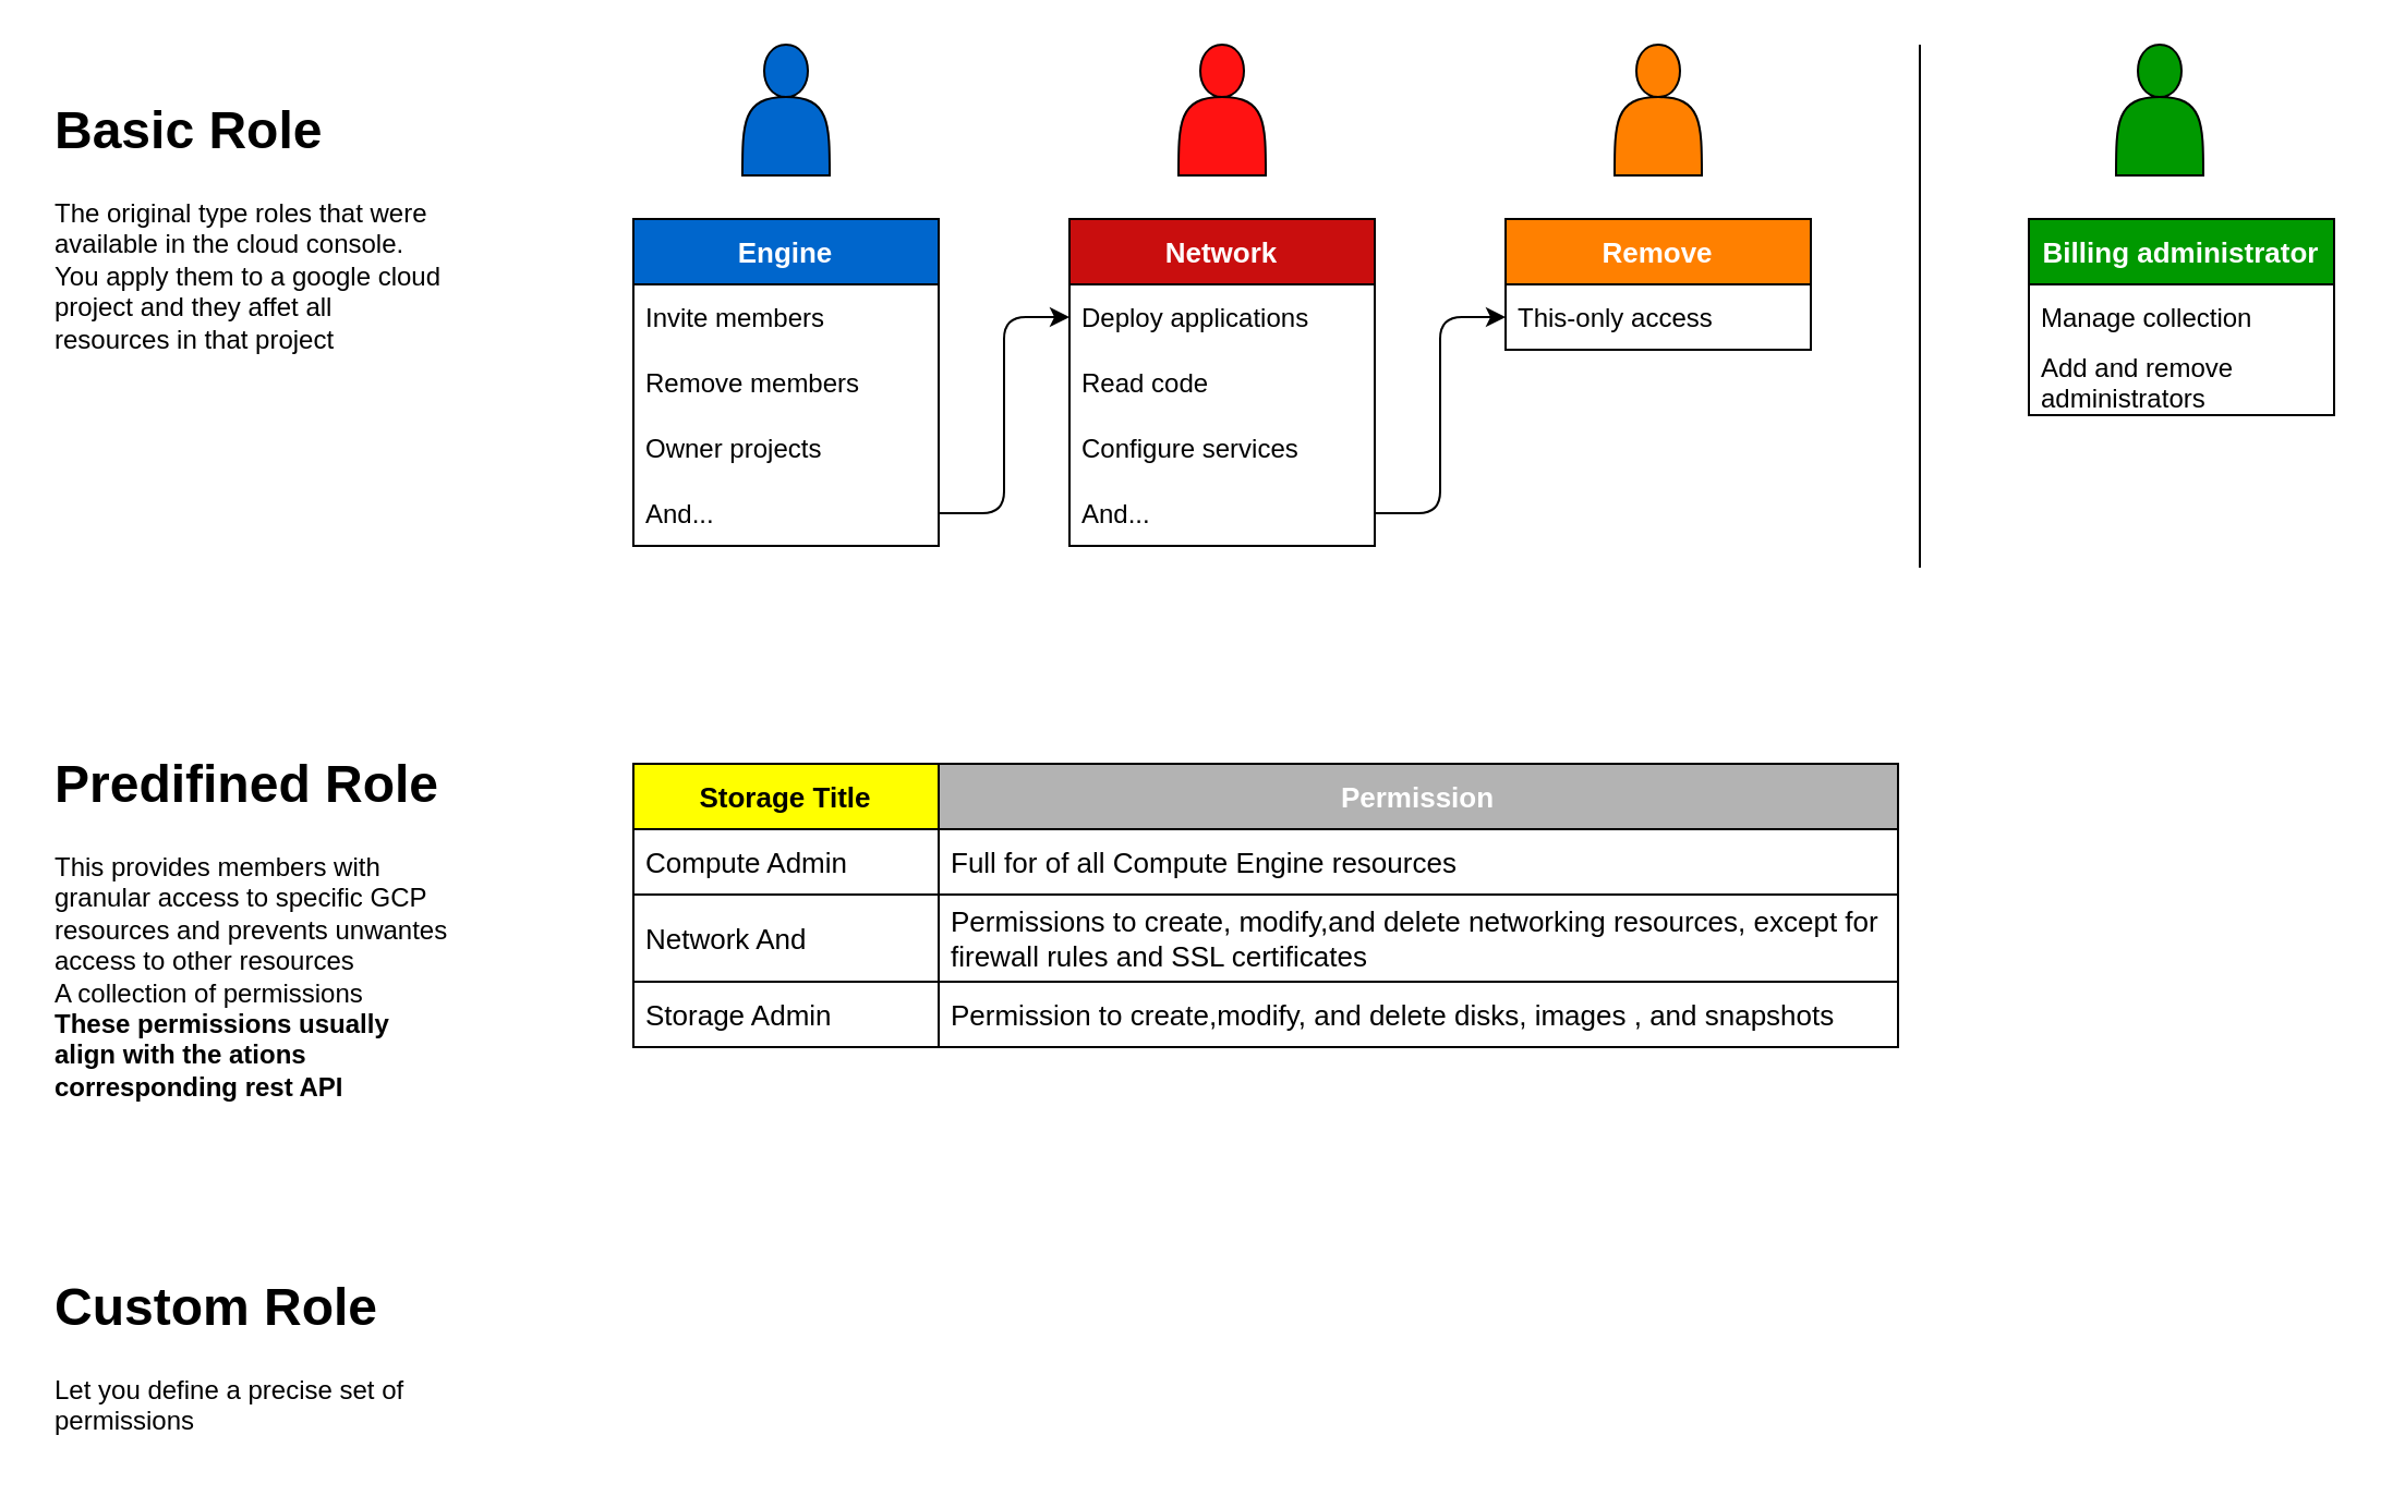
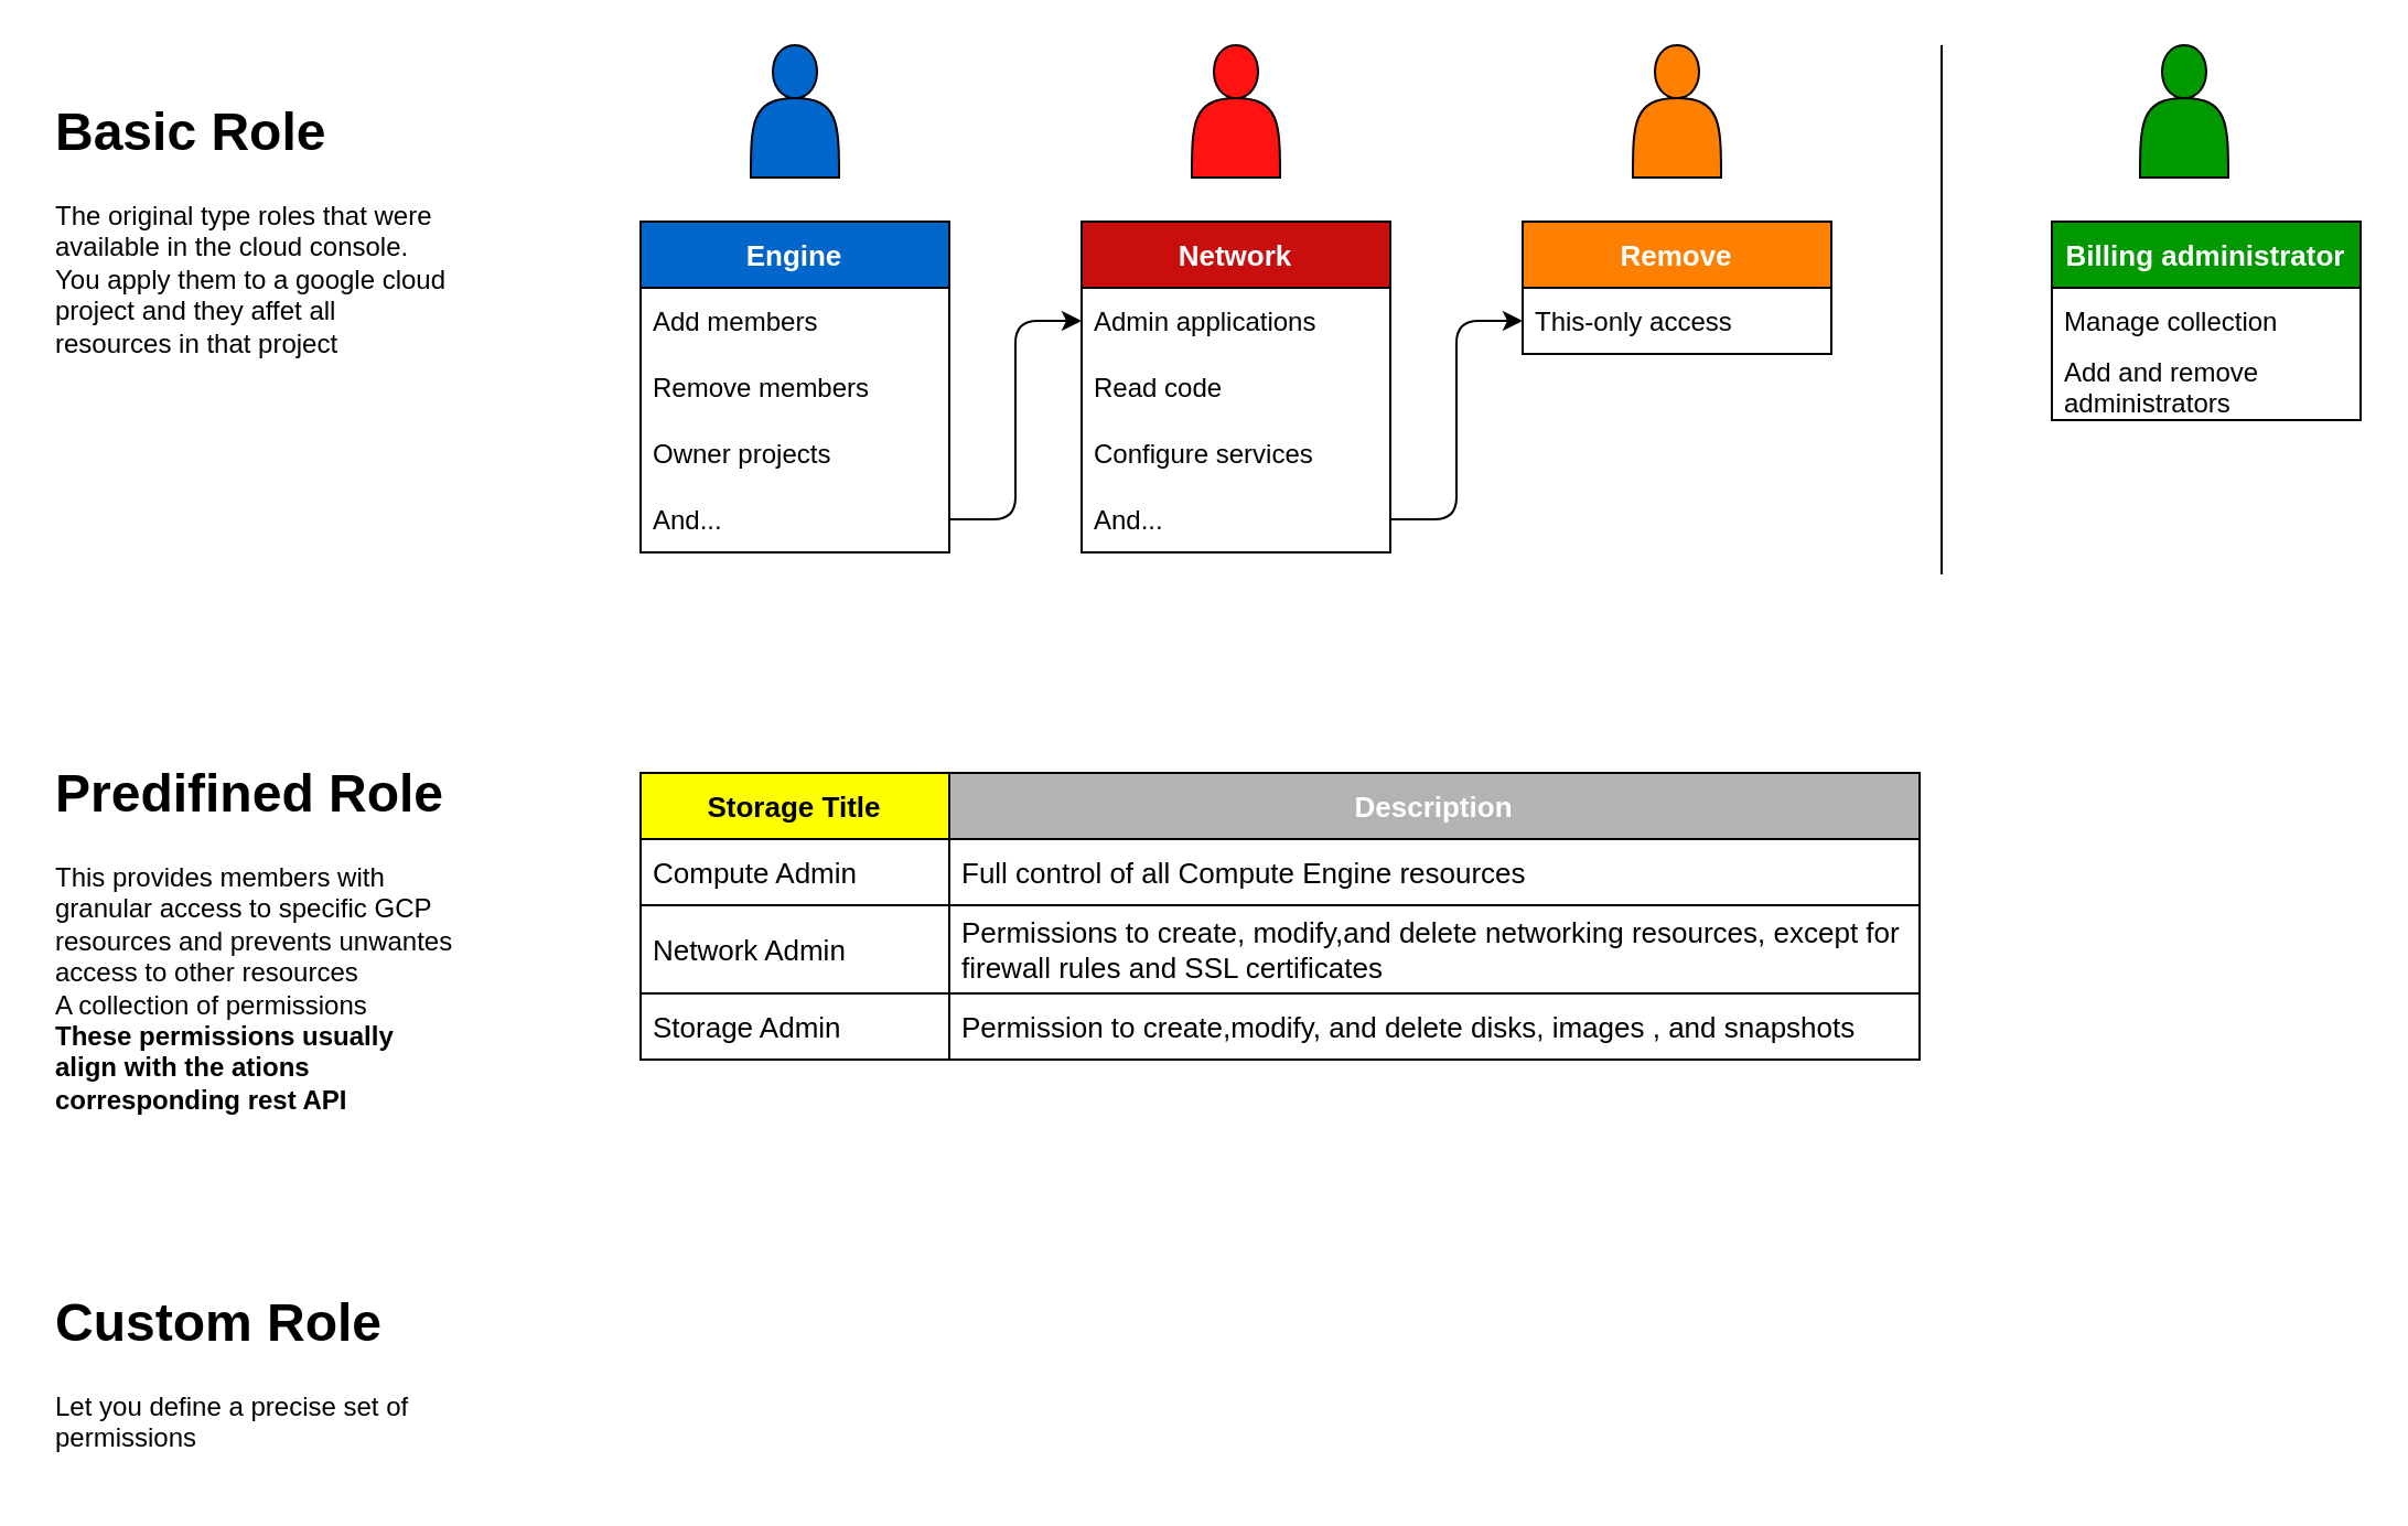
  <mxCell id="0" />
  <mxCell id="1" parent="0" />
  <mxCell id="2" value="&lt;h1&gt;Basic Role&lt;/h1&gt;&lt;div&gt;The original type roles that were available in the cloud console.&lt;/div&gt;&lt;div&gt;You apply them to a google cloud project and they affet all resources in that project&lt;/div&gt;" style="text;html=1;strokeColor=none;fillColor=none;spacing=5;spacingTop=-20;whiteSpace=wrap;overflow=hidden;rounded=0;labelBorderColor=none;" vertex="1" parent="1"><mxGeometry x="20" y="40" width="190" height="130" as="geometry" /></mxCell>
  <mxCell id="3" value="" style="shape=actor;whiteSpace=wrap;html=1;labelBorderColor=none;strokeColor=default;fillColor=#0066CC;" vertex="1" parent="1"><mxGeometry x="340" y="20" width="40" height="60" as="geometry" /></mxCell>
  <mxCell id="4" value="Engine" style="swimlane;fontStyle=1;childLayout=stackLayout;horizontal=1;startSize=30;horizontalStack=0;resizeParent=1;resizeParentMax=0;resizeLast=0;collapsible=1;marginBottom=0;labelBorderColor=none;strokeColor=default;fillColor=#0066CC;fontColor=#FFFFFF;fontSize=13;" vertex="1" parent="1"><mxGeometry x="290" y="100" width="140" height="150" as="geometry" /></mxCell>
- <mxCell id="5" value="Invite members " style="text;strokeColor=none;fillColor=none;align=left;verticalAlign=middle;spacingLeft=4;spacingRight=4;overflow=hidden;points=[[0,0.5],[1,0.5]];portConstraint=eastwest;rotatable=0;labelBorderColor=none;" vertex="1" parent="4"><mxGeometry y="30" width="140" height="30" as="geometry" /></mxCell>
+ <mxCell id="5" value="Add members " style="text;strokeColor=none;fillColor=none;align=left;verticalAlign=middle;spacingLeft=4;spacingRight=4;overflow=hidden;points=[[0,0.5],[1,0.5]];portConstraint=eastwest;rotatable=0;labelBorderColor=none;" vertex="1" parent="4"><mxGeometry y="30" width="140" height="30" as="geometry" /></mxCell>
  <mxCell id="6" value="Remove members" style="text;strokeColor=none;fillColor=none;align=left;verticalAlign=middle;spacingLeft=4;spacingRight=4;overflow=hidden;points=[[0,0.5],[1,0.5]];portConstraint=eastwest;rotatable=0;labelBorderColor=none;" vertex="1" parent="4"><mxGeometry y="60" width="140" height="30" as="geometry" /></mxCell>
  <mxCell id="7" value="Owner projects" style="text;strokeColor=none;fillColor=none;align=left;verticalAlign=middle;spacingLeft=4;spacingRight=4;overflow=hidden;points=[[0,0.5],[1,0.5]];portConstraint=eastwest;rotatable=0;labelBorderColor=none;" vertex="1" parent="4"><mxGeometry y="90" width="140" height="30" as="geometry" /></mxCell>
  <mxCell id="8" value="And..." style="text;strokeColor=none;fillColor=none;align=left;verticalAlign=middle;spacingLeft=4;spacingRight=4;overflow=hidden;points=[[0,0.5],[1,0.5]];portConstraint=eastwest;rotatable=0;labelBorderColor=none;" vertex="1" parent="4"><mxGeometry y="120" width="140" height="30" as="geometry" /></mxCell>
  <mxCell id="9" value="" style="shape=actor;whiteSpace=wrap;html=1;labelBorderColor=none;strokeColor=default;fillColor=#FF1212;" vertex="1" parent="1"><mxGeometry x="540" y="20" width="40" height="60" as="geometry" /></mxCell>
  <mxCell id="10" value="Network" style="swimlane;fontStyle=1;childLayout=stackLayout;horizontal=1;startSize=30;horizontalStack=0;resizeParent=1;resizeParentMax=0;resizeLast=0;collapsible=1;marginBottom=0;labelBorderColor=none;strokeColor=default;fillColor=#C90E0E;fontColor=#FFFFFF;fontSize=13;" vertex="1" parent="1"><mxGeometry x="490" y="100" width="140" height="150" as="geometry" /></mxCell>
- <mxCell id="11" value="Deploy applications" style="text;strokeColor=none;fillColor=none;align=left;verticalAlign=middle;spacingLeft=4;spacingRight=4;overflow=hidden;points=[[0,0.5],[1,0.5]];portConstraint=eastwest;rotatable=0;labelBorderColor=none;" vertex="1" parent="10"><mxGeometry y="30" width="140" height="30" as="geometry" /></mxCell>
+ <mxCell id="11" value="Admin applications" style="text;strokeColor=none;fillColor=none;align=left;verticalAlign=middle;spacingLeft=4;spacingRight=4;overflow=hidden;points=[[0,0.5],[1,0.5]];portConstraint=eastwest;rotatable=0;labelBorderColor=none;" vertex="1" parent="10"><mxGeometry y="30" width="140" height="30" as="geometry" /></mxCell>
  <mxCell id="12" value="Read code" style="text;strokeColor=none;fillColor=none;align=left;verticalAlign=middle;spacingLeft=4;spacingRight=4;overflow=hidden;points=[[0,0.5],[1,0.5]];portConstraint=eastwest;rotatable=0;labelBorderColor=none;" vertex="1" parent="10"><mxGeometry y="60" width="140" height="30" as="geometry" /></mxCell>
  <mxCell id="13" value="Configure services" style="text;strokeColor=none;fillColor=none;align=left;verticalAlign=middle;spacingLeft=4;spacingRight=4;overflow=hidden;points=[[0,0.5],[1,0.5]];portConstraint=eastwest;rotatable=0;labelBorderColor=none;" vertex="1" parent="10"><mxGeometry y="90" width="140" height="30" as="geometry" /></mxCell>
  <mxCell id="14" value="And..." style="text;strokeColor=none;fillColor=none;align=left;verticalAlign=middle;spacingLeft=4;spacingRight=4;overflow=hidden;points=[[0,0.5],[1,0.5]];portConstraint=eastwest;rotatable=0;labelBorderColor=none;" vertex="1" parent="10"><mxGeometry y="120" width="140" height="30" as="geometry" /></mxCell>
  <mxCell id="15" style="edgeStyle=orthogonalEdgeStyle;html=1;exitX=1;exitY=0.5;exitDx=0;exitDy=0;entryX=0;entryY=0.5;entryDx=0;entryDy=0;fontSize=13;fontColor=#FFFFFF;" edge="1" parent="1" source="8" target="11"><mxGeometry relative="1" as="geometry" /></mxCell>
  <mxCell id="16" value="" style="shape=actor;whiteSpace=wrap;html=1;labelBorderColor=none;strokeColor=default;fillColor=#FF8000;" vertex="1" parent="1"><mxGeometry x="740" y="20" width="40" height="60" as="geometry" /></mxCell>
  <mxCell id="17" value="Remove" style="swimlane;fontStyle=1;childLayout=stackLayout;horizontal=1;startSize=30;horizontalStack=0;resizeParent=1;resizeParentMax=0;resizeLast=0;collapsible=1;marginBottom=0;labelBorderColor=none;strokeColor=default;fillColor=#FF8000;fontColor=#FFFFFF;fontSize=13;" vertex="1" parent="1"><mxGeometry x="690" y="100" width="140" height="60" as="geometry" /></mxCell>
  <mxCell id="18" value="This-only access" style="text;strokeColor=none;fillColor=none;align=left;verticalAlign=middle;spacingLeft=4;spacingRight=4;overflow=hidden;points=[[0,0.5],[1,0.5]];portConstraint=eastwest;rotatable=0;labelBorderColor=none;" vertex="1" parent="17"><mxGeometry y="30" width="140" height="30" as="geometry" /></mxCell>
  <mxCell id="19" style="edgeStyle=orthogonalEdgeStyle;html=1;exitX=1;exitY=0.5;exitDx=0;exitDy=0;entryX=0;entryY=0.5;entryDx=0;entryDy=0;fontSize=13;fontColor=#FFFFFF;" edge="1" parent="1" source="14" target="18"><mxGeometry relative="1" as="geometry" /></mxCell>
  <mxCell id="20" value="" style="endArrow=none;html=1;fontSize=13;fontColor=#FFFFFF;" edge="1" parent="1"><mxGeometry width="50" height="50" relative="1" as="geometry"><mxPoint x="880" y="260" as="sourcePoint" /><mxPoint x="880" y="20" as="targetPoint" /></mxGeometry></mxCell>
  <mxCell id="21" value="" style="shape=actor;whiteSpace=wrap;html=1;labelBorderColor=none;strokeColor=default;fillColor=#009900;" vertex="1" parent="1"><mxGeometry x="970" y="20" width="40" height="60" as="geometry" /></mxCell>
  <mxCell id="22" value="Billing administrator" style="swimlane;fontStyle=1;childLayout=stackLayout;horizontal=1;startSize=30;horizontalStack=0;resizeParent=1;resizeParentMax=0;resizeLast=0;collapsible=1;marginBottom=0;labelBorderColor=none;strokeColor=default;fillColor=#009900;fontColor=#FFFFFF;fontSize=13;" vertex="1" parent="1"><mxGeometry x="930" y="100" width="140" height="90" as="geometry" /></mxCell>
  <mxCell id="23" value="Manage collection" style="text;strokeColor=none;fillColor=none;align=left;verticalAlign=middle;spacingLeft=4;spacingRight=4;overflow=hidden;points=[[0,0.5],[1,0.5]];portConstraint=eastwest;rotatable=0;labelBorderColor=none;" vertex="1" parent="22"><mxGeometry y="30" width="140" height="30" as="geometry" /></mxCell>
  <mxCell id="24" value="Add and remove &#10;administrators" style="text;strokeColor=none;fillColor=none;align=left;verticalAlign=middle;spacingLeft=4;spacingRight=4;overflow=hidden;points=[[0,0.5],[1,0.5]];portConstraint=eastwest;rotatable=0;labelBorderColor=none;" vertex="1" parent="22"><mxGeometry y="60" width="140" height="30" as="geometry" /></mxCell>
  <mxCell id="25" value="&lt;h1&gt;Predifined Role&lt;/h1&gt;&lt;div&gt;This provides members with granular access to specific GCP resources and prevents unwantes access to other resources&lt;/div&gt;&lt;div&gt;A collection of permissions&lt;/div&gt;&lt;div&gt;&lt;b&gt;These permissions usually align with the ations corresponding rest API&lt;/b&gt;&lt;/div&gt;" style="text;html=1;strokeColor=none;fillColor=none;spacing=5;spacingTop=-20;whiteSpace=wrap;overflow=hidden;rounded=0;labelBorderColor=none;" vertex="1" parent="1"><mxGeometry x="20" y="340" width="190" height="180" as="geometry" /></mxCell>
  <mxCell id="26" value="Storage Title" style="swimlane;fontStyle=1;childLayout=stackLayout;horizontal=1;startSize=30;horizontalStack=0;resizeParent=1;resizeParentMax=0;resizeLast=0;collapsible=1;marginBottom=0;labelBorderColor=none;fontSize=13;fontColor=#000000;strokeColor=default;fillColor=#FFFF00;" vertex="1" parent="1"><mxGeometry x="290" y="350" width="140" height="130" as="geometry" /></mxCell>
  <mxCell id="27" value="Compute Admin" style="text;strokeColor=default;fillColor=none;align=left;verticalAlign=middle;spacingLeft=4;spacingRight=4;overflow=hidden;points=[[0,0.5],[1,0.5]];portConstraint=eastwest;rotatable=0;labelBorderColor=none;fontSize=13;fontColor=#000000;" vertex="1" parent="26"><mxGeometry y="30" width="140" height="30" as="geometry" /></mxCell>
- <mxCell id="28" value="Network And" style="text;strokeColor=default;fillColor=none;align=left;verticalAlign=middle;spacingLeft=4;spacingRight=4;overflow=hidden;points=[[0,0.5],[1,0.5]];portConstraint=eastwest;rotatable=0;labelBorderColor=none;fontSize=13;fontColor=#000000;" vertex="1" parent="26"><mxGeometry y="60" width="140" height="40" as="geometry" /></mxCell>
+ <mxCell id="28" value="Network Admin" style="text;strokeColor=default;fillColor=none;align=left;verticalAlign=middle;spacingLeft=4;spacingRight=4;overflow=hidden;points=[[0,0.5],[1,0.5]];portConstraint=eastwest;rotatable=0;labelBorderColor=none;fontSize=13;fontColor=#000000;" vertex="1" parent="26"><mxGeometry y="60" width="140" height="40" as="geometry" /></mxCell>
  <mxCell id="29" value="Storage Admin" style="text;strokeColor=default;fillColor=none;align=left;verticalAlign=middle;spacingLeft=4;spacingRight=4;overflow=hidden;points=[[0,0.5],[1,0.5]];portConstraint=eastwest;rotatable=0;labelBorderColor=none;fontSize=13;fontColor=#000000;" vertex="1" parent="26"><mxGeometry y="100" width="140" height="30" as="geometry" /></mxCell>
- <mxCell id="30" value="Permission" style="swimlane;fontStyle=1;childLayout=stackLayout;horizontal=1;startSize=30;horizontalStack=0;resizeParent=1;resizeParentMax=0;resizeLast=0;collapsible=1;marginBottom=0;labelBorderColor=none;fontSize=13;fontColor=#FFFFFF;strokeColor=default;fillColor=#B3B3B3;" vertex="1" parent="1"><mxGeometry x="430" y="350" width="440" height="130" as="geometry" /></mxCell>
- <mxCell id="31" value="Full for of all Compute Engine resources" style="text;strokeColor=default;fillColor=none;align=left;verticalAlign=middle;spacingLeft=4;spacingRight=4;overflow=hidden;points=[[0,0.5],[1,0.5]];portConstraint=eastwest;rotatable=0;labelBorderColor=none;fontSize=13;fontColor=#000000;" vertex="1" parent="30"><mxGeometry y="30" width="440" height="30" as="geometry" /></mxCell>
+ <mxCell id="30" value="Description" style="swimlane;fontStyle=1;childLayout=stackLayout;horizontal=1;startSize=30;horizontalStack=0;resizeParent=1;resizeParentMax=0;resizeLast=0;collapsible=1;marginBottom=0;labelBorderColor=none;fontSize=13;fontColor=#FFFFFF;strokeColor=default;fillColor=#B3B3B3;" vertex="1" parent="1"><mxGeometry x="430" y="350" width="440" height="130" as="geometry" /></mxCell>
+ <mxCell id="31" value="Full control of all Compute Engine resources" style="text;strokeColor=default;fillColor=none;align=left;verticalAlign=middle;spacingLeft=4;spacingRight=4;overflow=hidden;points=[[0,0.5],[1,0.5]];portConstraint=eastwest;rotatable=0;labelBorderColor=none;fontSize=13;fontColor=#000000;" vertex="1" parent="30"><mxGeometry y="30" width="440" height="30" as="geometry" /></mxCell>
  <mxCell id="32" value="Permissions to create, modify,and delete networking resources, except for &#10;firewall rules and SSL certificates" style="text;strokeColor=default;fillColor=none;align=left;verticalAlign=middle;spacingLeft=4;spacingRight=4;overflow=hidden;points=[[0,0.5],[1,0.5]];portConstraint=eastwest;rotatable=0;labelBorderColor=none;fontSize=13;fontColor=#000000;" vertex="1" parent="30"><mxGeometry y="60" width="440" height="40" as="geometry" /></mxCell>
  <mxCell id="33" value="Permission to create,modify, and delete disks, images , and snapshots" style="text;strokeColor=default;fillColor=none;align=left;verticalAlign=middle;spacingLeft=4;spacingRight=4;overflow=hidden;points=[[0,0.5],[1,0.5]];portConstraint=eastwest;rotatable=0;labelBorderColor=none;fontSize=13;fontColor=#000000;" vertex="1" parent="30"><mxGeometry y="100" width="440" height="30" as="geometry" /></mxCell>
  <mxCell id="34" value="&lt;h1&gt;Custom Role&lt;/h1&gt;&lt;div&gt;Let you define a precise set of permissions&lt;/div&gt;" style="text;html=1;strokeColor=none;fillColor=none;spacing=5;spacingTop=-20;whiteSpace=wrap;overflow=hidden;rounded=0;labelBorderColor=none;" vertex="1" parent="1"><mxGeometry x="20" y="580" width="190" height="90" as="geometry" /></mxCell>
